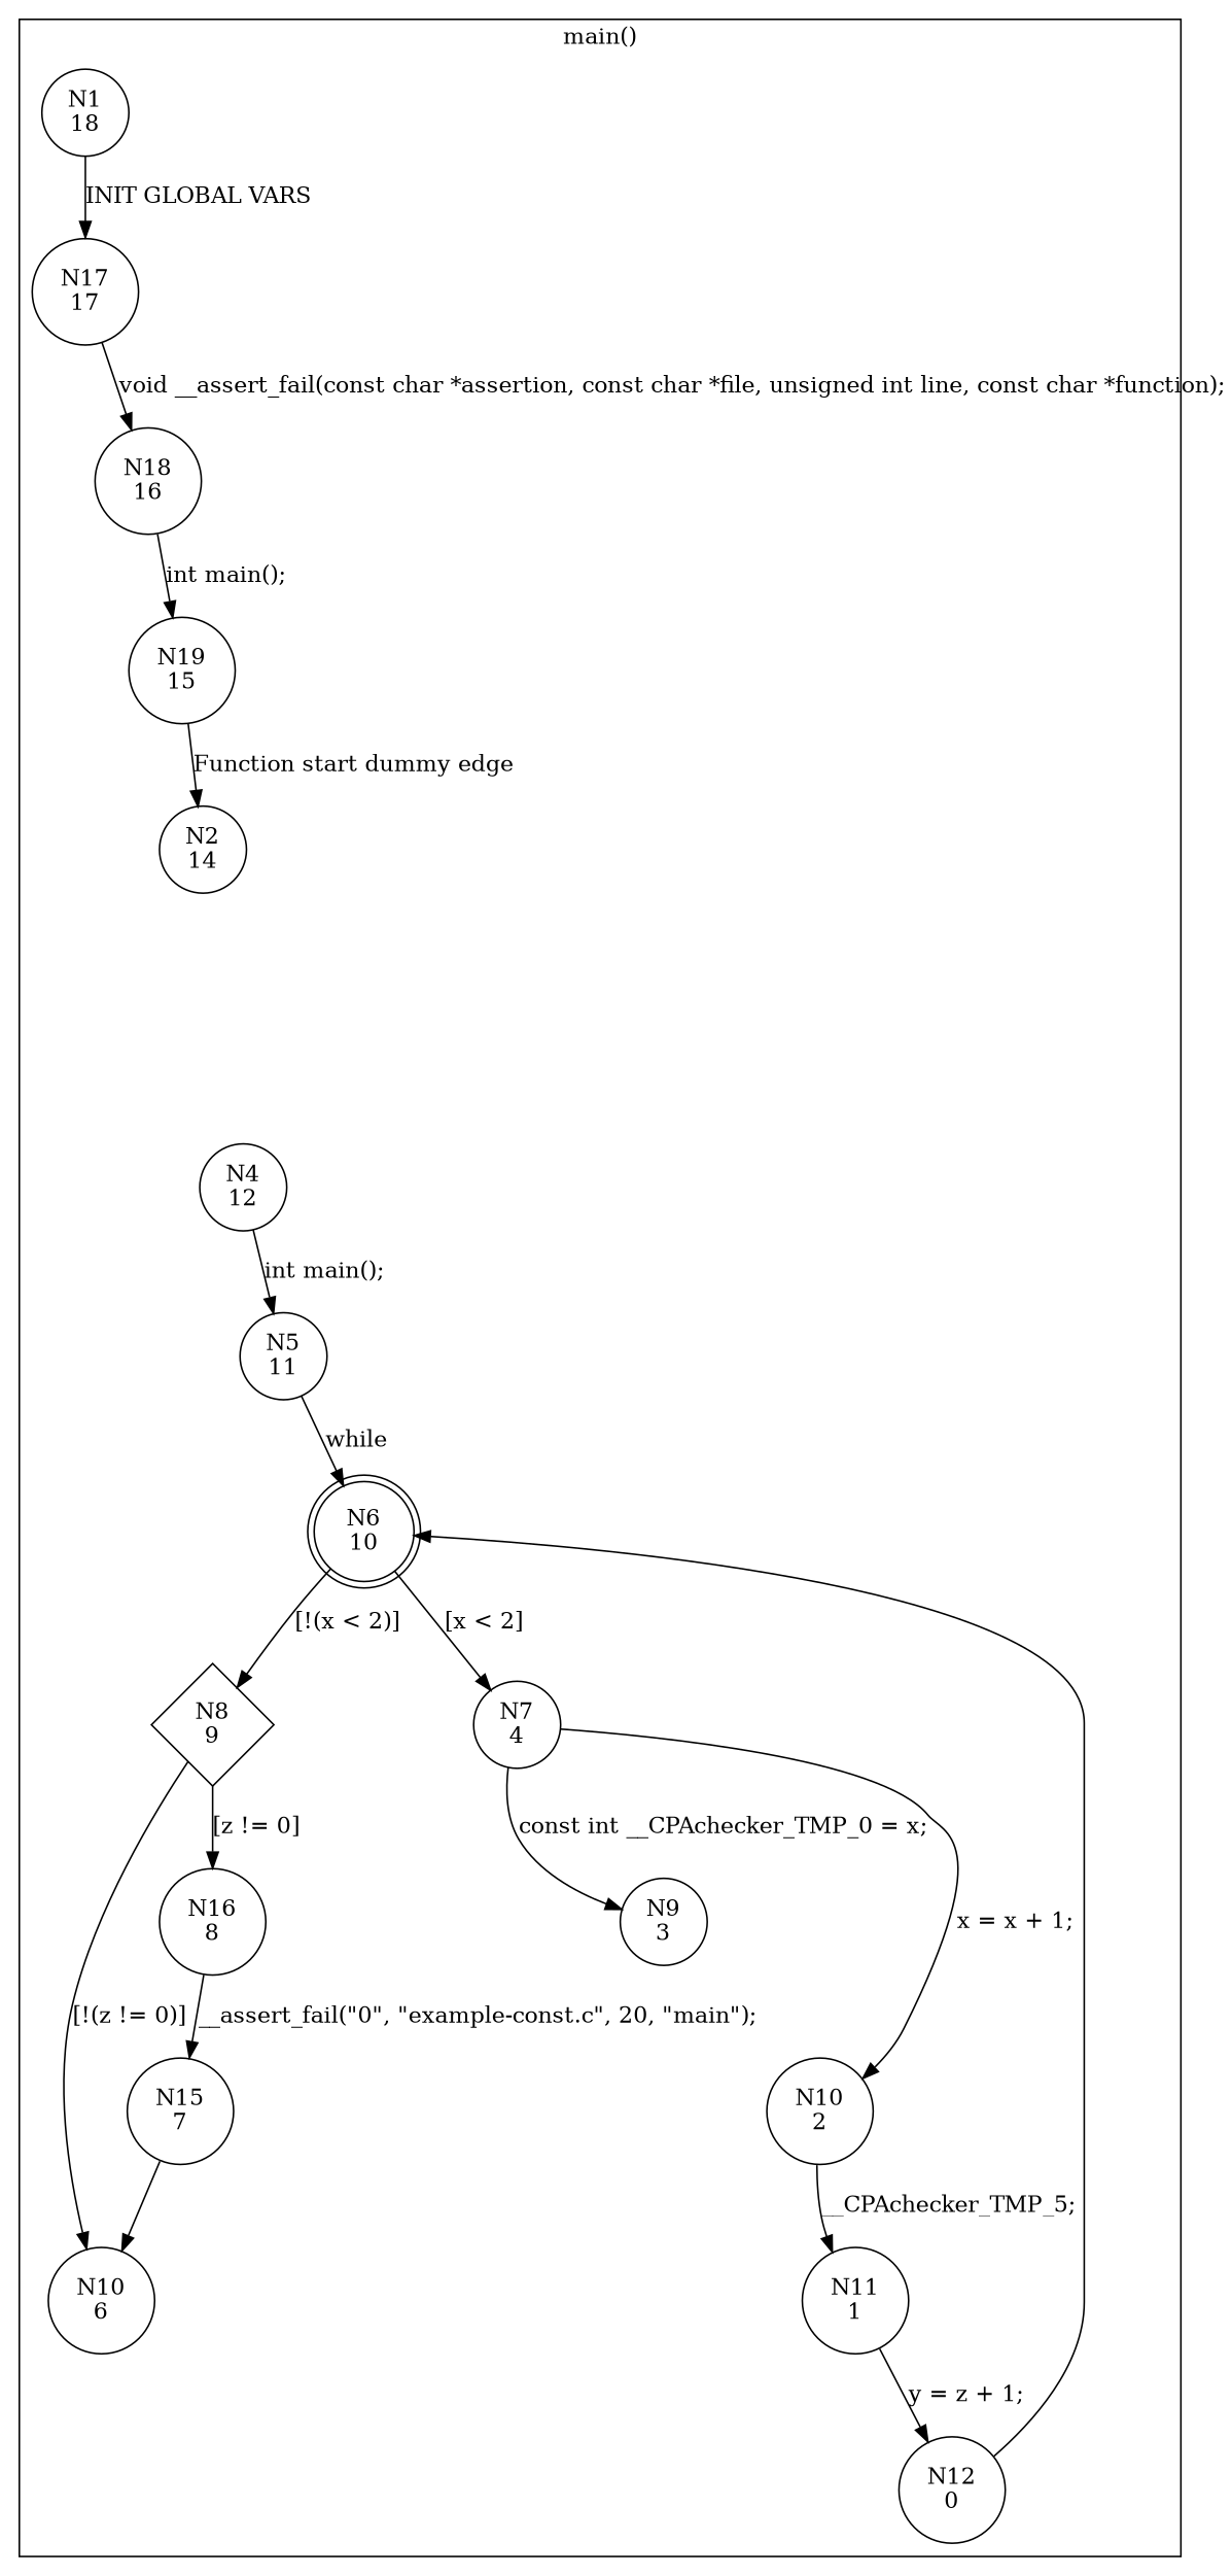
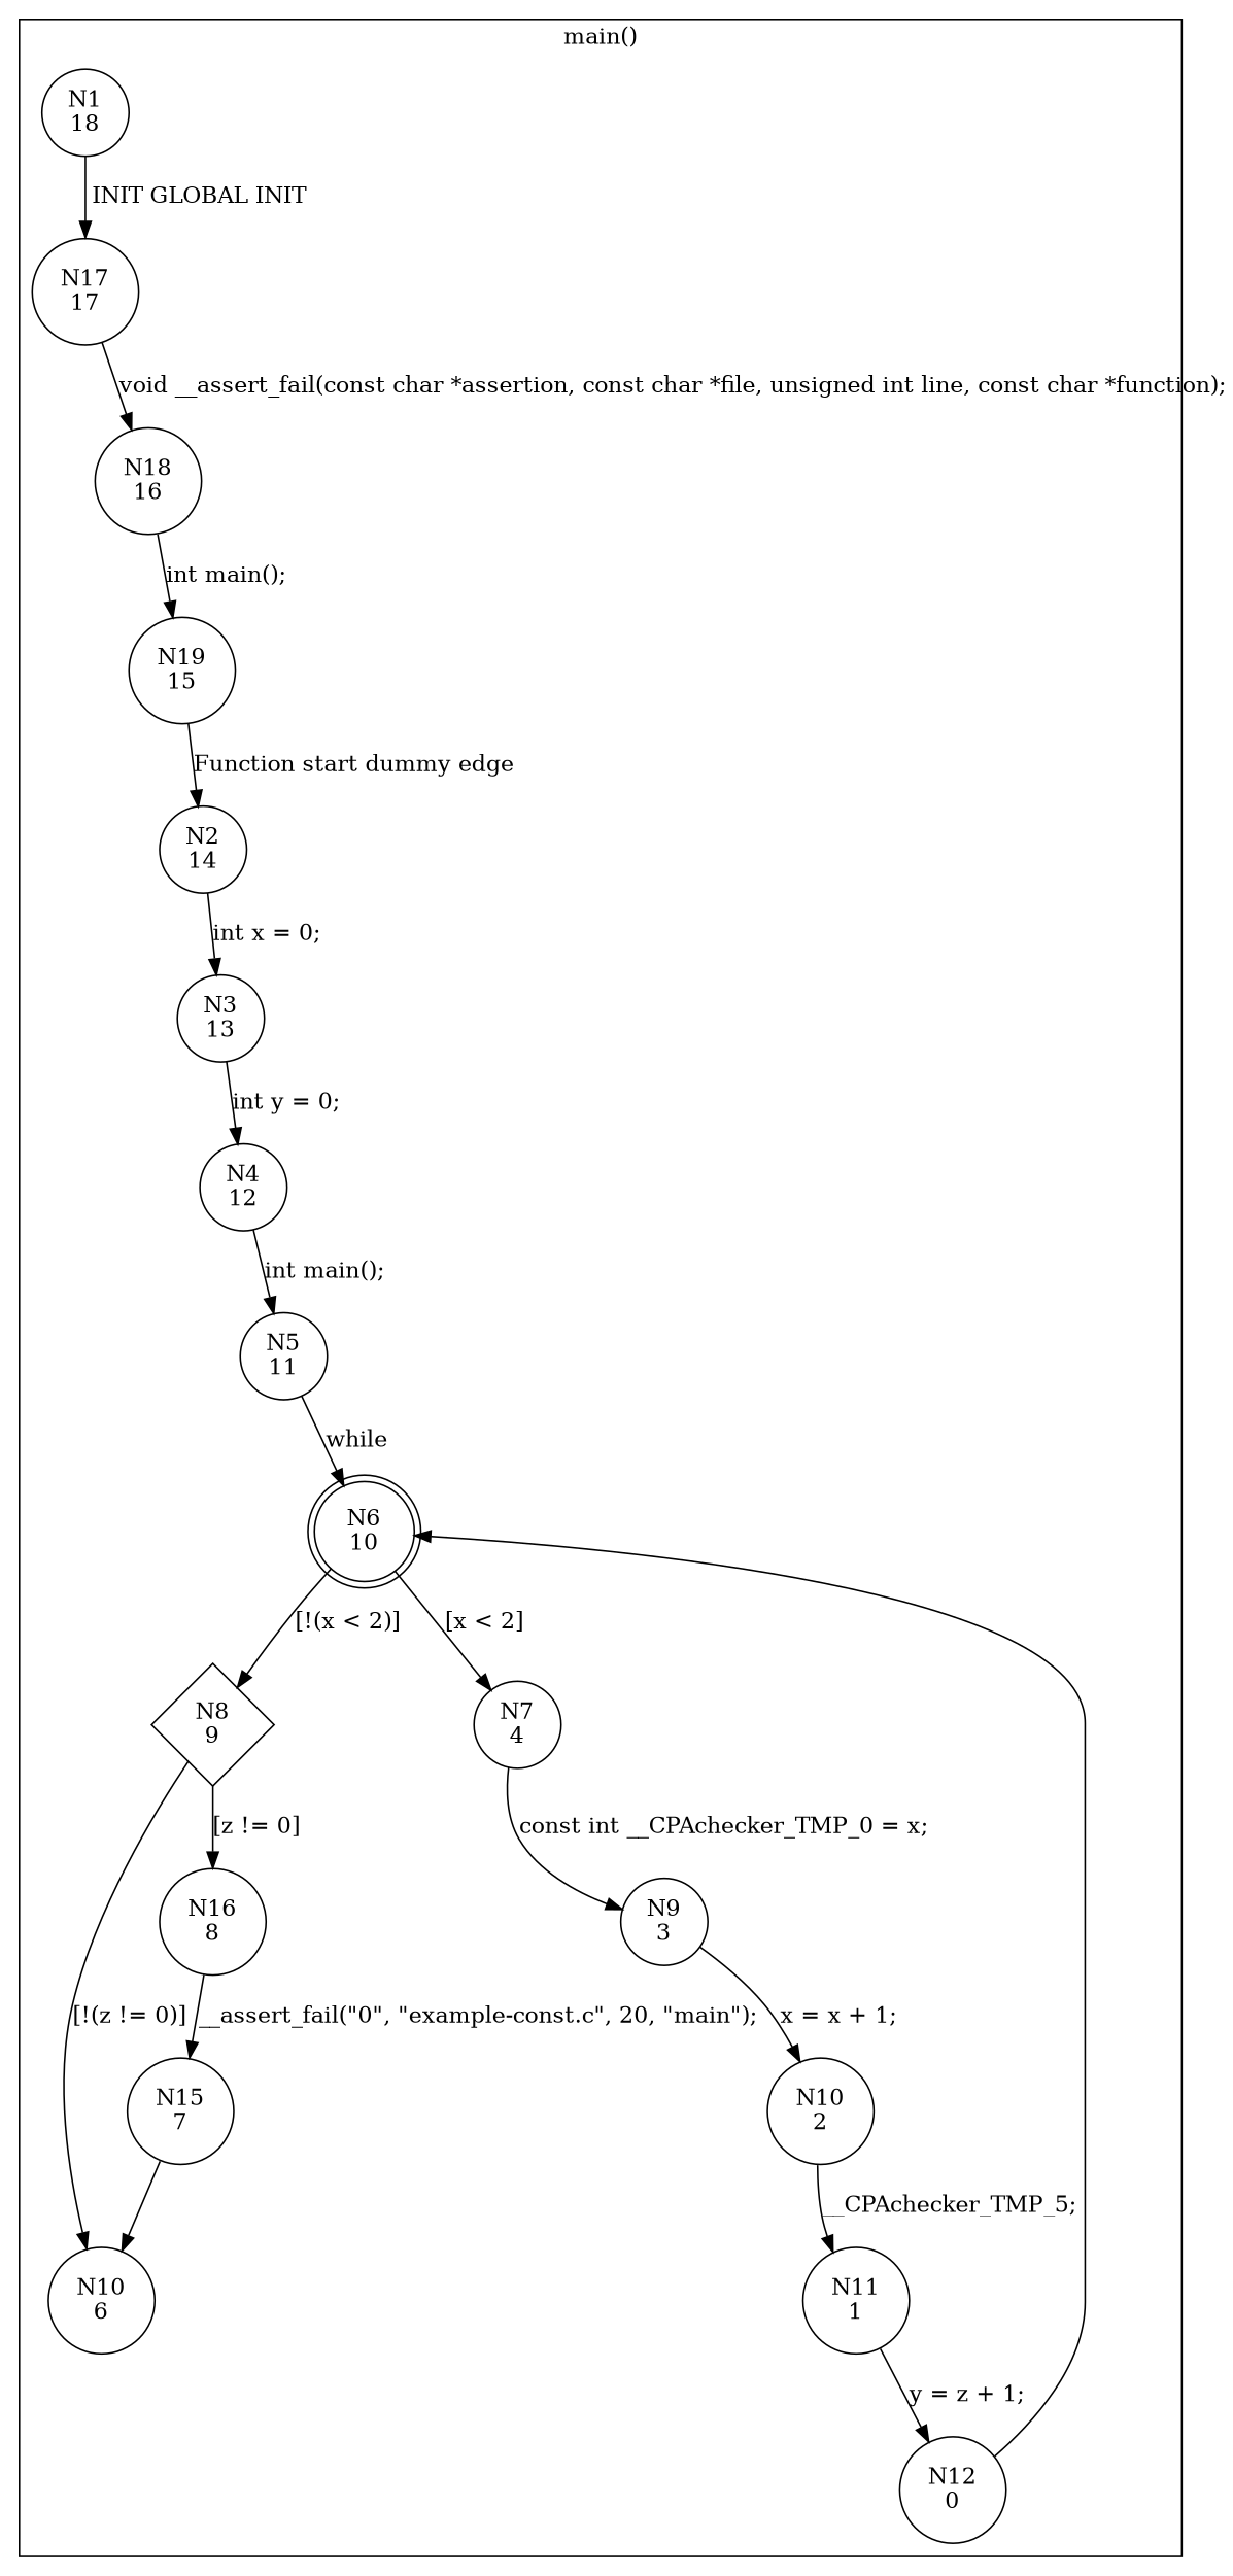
  digraph {
    node [shape=circle]
    n1 [label="N1\n18"]
    n2 [label="N17\n17"]
    n3 [label="N18\n16"]
    n4 [label="N19\n15"]
    n5 [label="N2\n14"]
+   n6 [label="N3\n13"]
    n7 [label="N4\n12"]
    n8 [label="N5\n11"]
    n9 [label="N6\n10" shape=doublecircle]
    n10 [label="N8\n9" shape=diamond]
    n11 [label="N7\n4"]
    n12 [label="N10\n6"]
    n13 [label="N16\n8"]
    n14 [label="N15\n7"]
    n15 [label="N9\n3"]
    n16 [label="N10\n2"]
    n17 [label="N11\n1"]
    n18 [label="N12\n0"]
    subgraph cluster_1 {
      label="main()"
      n1
      n2
      n3
      n4
      n5
+     n6
      n7
      n8
      n9
      n10
      n11
      n12
      n13
      n14
      n15
      n16
      n17
      n18
    }
-   n1 -> n2 [label="INIT GLOBAL VARS"]
+   n1 -> n2 [label="INIT GLOBAL INIT"]
    n2 -> n3 [label="void __assert_fail(const char *assertion, const char *file, unsigned int line, const char *function);"]
    n3 -> n4 [label="int main();"]
    n4 -> n5 [label="Function start dummy edge"]
+   n5 -> n6 [label="int x = 0;"]
+   n6 -> n7 [label="int y = 0;"]
    n7 -> n8 [label="int main();"]
    n8 -> n9 [label=while]
    n9 -> n10 [label="[!(x < 2)]"]
    n9 -> n11 [label="[x < 2]"]
    n10 -> n12 [label="[!(z != 0)]"]
    n10 -> n13 [label="[z != 0]"]
    n11 -> n15 [label="const int __CPAchecker_TMP_0 = x;"]
    n13 -> n14 [label="__assert_fail(\"0\", \"example-const.c\", 20, \"main\");"]
    n14 -> n12
-   n11 -> n16 [label="x = x + 1;"]
+   n15 -> n16 [label="x = x + 1;"]
    n16 -> n17 [label="__CPAchecker_TMP_5;"]
    n17 -> n18 [label="y = z + 1;"]
    n18 -> n9
  }
